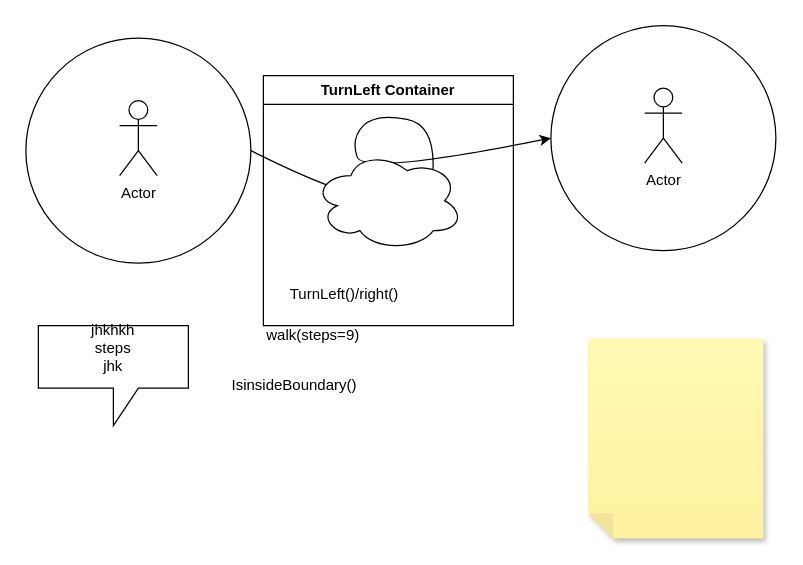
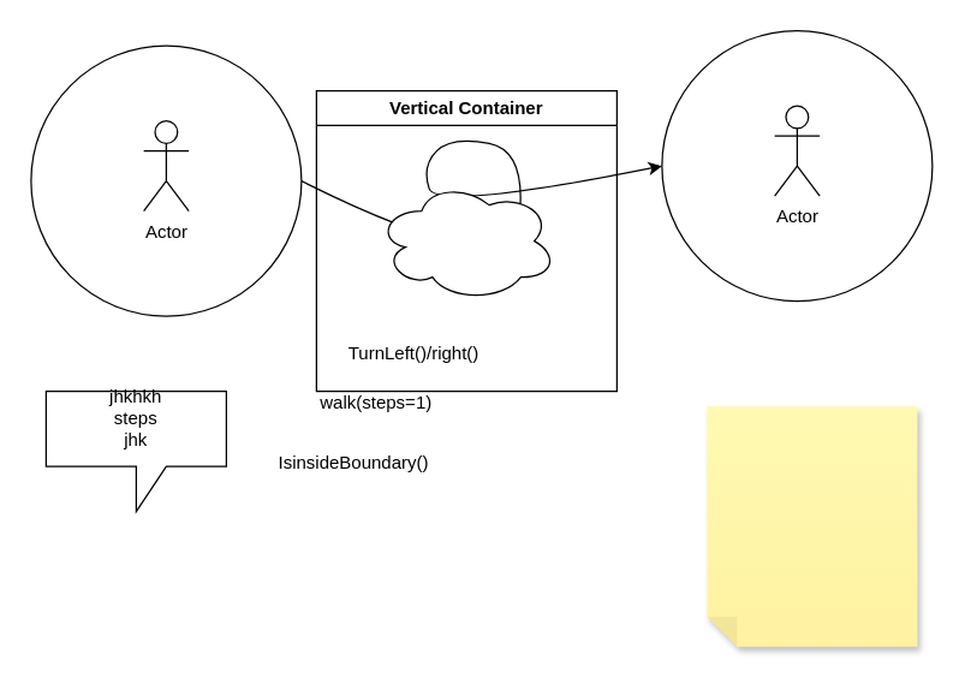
  <mxCell id="0" />
  <mxCell id="1" parent="0" />
  <mxCell id="2" value="" style="ellipse;whiteSpace=wrap;html=1;aspect=fixed;" vertex="1" parent="1"><mxGeometry x="20" y="30" width="180" height="180" as="geometry" /></mxCell>
  <mxCell id="3" value="" style="ellipse;whiteSpace=wrap;html=1;aspect=fixed;" vertex="1" parent="1"><mxGeometry x="440" y="20" width="180" height="180" as="geometry" /></mxCell>
  <mxCell id="4" value="Actor" style="shape=umlActor;verticalLabelPosition=bottom;verticalAlign=top;html=1;outlineConnect=0;" vertex="1" parent="1"><mxGeometry x="95" y="80" width="30" height="60" as="geometry" /></mxCell>
  <mxCell id="5" value="Actor" style="shape=umlActor;verticalLabelPosition=bottom;verticalAlign=top;html=1;outlineConnect=0;" vertex="1" parent="1"><mxGeometry x="515" y="70" width="30" height="60" as="geometry" /></mxCell>
  <mxCell id="6" value="TurnLeft()/right()" style="text;html=1;align=center;verticalAlign=middle;whiteSpace=wrap;rounded=0;" vertex="1" parent="1"><mxGeometry x="245" y="220" width="60" height="30" as="geometry" /></mxCell>
- <mxCell id="7" value="walk(steps=9)&lt;div&gt;&lt;br/&gt;&lt;/div&gt;" style="text;html=1;align=center;verticalAlign=middle;whiteSpace=wrap;rounded=0;" vertex="1" parent="1"><mxGeometry x="220" y="260" width="60" height="30" as="geometry" /></mxCell>
+ <mxCell id="7" value="walk(steps=1)&lt;div&gt;&lt;br/&gt;&lt;/div&gt;" style="text;html=1;align=center;verticalAlign=middle;whiteSpace=wrap;rounded=0;" vertex="1" parent="1"><mxGeometry x="220" y="260" width="60" height="30" as="geometry" /></mxCell>
  <mxCell id="8" value="IsinsideBoundary()&lt;div&gt;&lt;br&gt;&lt;/div&gt;" style="text;html=1;align=center;verticalAlign=middle;whiteSpace=wrap;rounded=0;" vertex="1" parent="1"><mxGeometry x="205" y="300" width="60" height="30" as="geometry" /></mxCell>
  <mxCell id="9" value="" style="shape=note;whiteSpace=wrap;html=1;backgroundOutline=1;fontColor=#000000;darkOpacity=0.05;fillColor=#FFF9B2;strokeColor=none;fillStyle=solid;direction=west;gradientDirection=north;gradientColor=#FFF2A1;shadow=1;size=20;pointerEvents=1;" vertex="1" parent="1"><mxGeometry x="470" y="270" width="140" height="160" as="geometry" /></mxCell>
  <mxCell id="10" value="" style="curved=1;endArrow=classic;html=1;rounded=0;exitX=1;exitY=0.5;exitDx=0;exitDy=0;entryX=0;entryY=0.5;entryDx=0;entryDy=0;" edge="1" parent="1" source="2" target="3"><mxGeometry width="50" height="50" relative="1" as="geometry"><mxPoint x="290" y="190" as="sourcePoint" /><mxPoint x="340" y="140" as="targetPoint" /><Array as="points"><mxPoint x="340" y="190" /><mxPoint x="350" y="100" /><mxPoint x="300" y="90" /><mxPoint x="280" y="110" /><mxPoint x="290" y="140" /></Array></mxGeometry></mxCell>
- <mxCell id="11" value="TurnLeft Container" style="swimlane;whiteSpace=wrap;html=1;" vertex="1" parent="1"><mxGeometry x="210" y="60" width="200" height="200" as="geometry" /></mxCell>
+ <mxCell id="11" value="Vertical Container" style="swimlane;whiteSpace=wrap;html=1;" vertex="1" parent="1"><mxGeometry x="210" y="60" width="200" height="200" as="geometry" /></mxCell>
  <mxCell id="12" value="jhkhkh&lt;br&gt;steps&lt;br&gt;jhk&lt;div&gt;&lt;br/&gt;&lt;/div&gt;" style="shape=callout;whiteSpace=wrap;html=1;perimeter=calloutPerimeter;" vertex="1" parent="1"><mxGeometry x="30" y="260" width="120" height="80" as="geometry" /></mxCell>
  <mxCell id="13" value="" style="ellipse;shape=cloud;whiteSpace=wrap;html=1;" vertex="1" parent="1"><mxGeometry x="250" y="120" width="120" height="80" as="geometry" /></mxCell>
